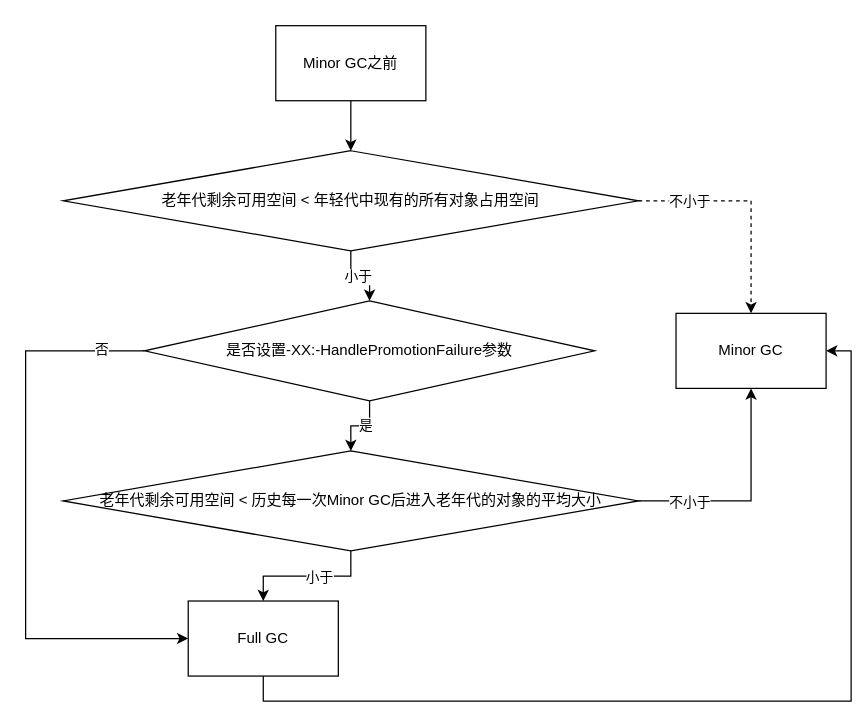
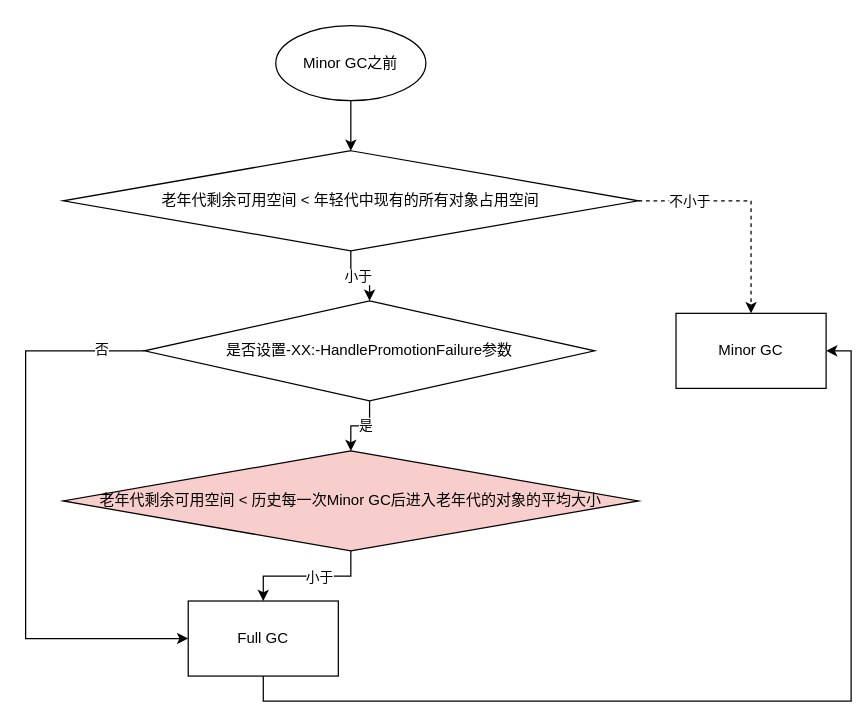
  <mxCell id="0" />
  <mxCell id="1" parent="0" />
  <mxCell id="2" value="" style="edgeStyle=orthogonalEdgeStyle;rounded=0;orthogonalLoop=1;jettySize=auto;html=1;" edge="1" parent="1" source="3" target="8"><mxGeometry relative="1" as="geometry" /></mxCell>
- <mxCell id="3" value="Minor GC之前" style="rounded=0;whiteSpace=wrap;html=1;" vertex="1" parent="1"><mxGeometry x="220" y="20" width="120" height="60" as="geometry" /></mxCell>
+ <mxCell id="3" value="Minor GC之前" style="ellipse;whiteSpace=wrap;html=1;" vertex="1" parent="1"><mxGeometry x="220" y="20" width="120" height="60" as="geometry" /></mxCell>
  <mxCell id="4" value="" style="edgeStyle=orthogonalEdgeStyle;rounded=0;orthogonalLoop=1;jettySize=auto;html=1;" edge="1" parent="1" source="8" target="13"><mxGeometry relative="1" as="geometry" /></mxCell>
  <mxCell id="5" value="小于" style="edgeLabel;html=1;align=center;verticalAlign=middle;resizable=0;points=[];" vertex="1" connectable="0" parent="4"><mxGeometry x="-0.091" relative="1" as="geometry"><mxPoint as="offset" /></mxGeometry></mxCell>
  <mxCell id="6" style="edgeStyle=orthogonalEdgeStyle;rounded=0;orthogonalLoop=1;jettySize=auto;html=1;entryX=0.5;entryY=0;entryDx=0;entryDy=0;dashed=1;" edge="1" parent="1" source="8" target="21"><mxGeometry relative="1" as="geometry" /></mxCell>
  <mxCell id="7" value="不小于" style="edgeLabel;html=1;align=center;verticalAlign=middle;resizable=0;points=[];" vertex="1" connectable="0" parent="6"><mxGeometry x="-0.265" relative="1" as="geometry"><mxPoint x="-26" as="offset" /></mxGeometry></mxCell>
  <mxCell id="8" value="老年代剩余可用空间 &amp;lt; 年轻代中现有的所有对象占用空间" style="rhombus;whiteSpace=wrap;html=1;" vertex="1" parent="1"><mxGeometry x="50" y="120" width="460" height="80" as="geometry" /></mxCell>
  <mxCell id="9" value="" style="edgeStyle=orthogonalEdgeStyle;rounded=0;orthogonalLoop=1;jettySize=auto;html=1;" edge="1" parent="1" source="13" target="18"><mxGeometry relative="1" as="geometry" /></mxCell>
  <mxCell id="10" value="是" style="edgeLabel;html=1;align=center;verticalAlign=middle;resizable=0;points=[];" vertex="1" connectable="0" parent="9"><mxGeometry x="-0.121" y="-1" relative="1" as="geometry"><mxPoint as="offset" /></mxGeometry></mxCell>
  <mxCell id="11" style="edgeStyle=orthogonalEdgeStyle;rounded=0;orthogonalLoop=1;jettySize=auto;html=1;exitX=0;exitY=0.5;exitDx=0;exitDy=0;entryX=0;entryY=0.5;entryDx=0;entryDy=0;" edge="1" parent="1" source="13" target="20"><mxGeometry relative="1" as="geometry"><Array as="points"><mxPoint x="20" y="280" /><mxPoint x="20" y="510" /></Array></mxGeometry></mxCell>
  <mxCell id="12" value="否" style="edgeLabel;html=1;align=center;verticalAlign=middle;resizable=0;points=[];" vertex="1" connectable="0" parent="11"><mxGeometry x="-0.844" y="-2" relative="1" as="geometry"><mxPoint as="offset" /></mxGeometry></mxCell>
  <mxCell id="13" value="是否设置-XX:-HandlePromotionFailure参数" style="rhombus;whiteSpace=wrap;html=1;" vertex="1" parent="1"><mxGeometry x="115" y="240" width="360" height="80" as="geometry" /></mxCell>
  <mxCell id="14" value="" style="edgeStyle=orthogonalEdgeStyle;rounded=0;orthogonalLoop=1;jettySize=auto;html=1;" edge="1" parent="1" source="18" target="20"><mxGeometry relative="1" as="geometry" /></mxCell>
  <mxCell id="15" value="小于" style="edgeLabel;html=1;align=center;verticalAlign=middle;resizable=0;points=[];" vertex="1" connectable="0" parent="14"><mxGeometry x="-0.168" relative="1" as="geometry"><mxPoint as="offset" /></mxGeometry></mxCell>
- <mxCell id="16" style="edgeStyle=orthogonalEdgeStyle;rounded=0;orthogonalLoop=1;jettySize=auto;html=1;exitX=1;exitY=0.5;exitDx=0;exitDy=0;entryX=0.5;entryY=1;entryDx=0;entryDy=0;" edge="1" parent="1" source="18" target="21"><mxGeometry relative="1" as="geometry" /></mxCell>
- <mxCell id="17" value="不小于" style="edgeLabel;html=1;align=center;verticalAlign=middle;resizable=0;points=[];" vertex="1" connectable="0" parent="16"><mxGeometry x="-0.263" y="1" relative="1" as="geometry"><mxPoint x="-26" y="1" as="offset" /></mxGeometry></mxCell>
- <mxCell id="18" value="老年代剩余可用空间 &amp;lt; 历史每一次Minor GC后进入老年代的对象的平均大小" style="rhombus;whiteSpace=wrap;html=1;" vertex="1" parent="1"><mxGeometry x="50" y="360" width="460" height="80" as="geometry" /></mxCell>
+ <mxCell id="18" value="老年代剩余可用空间 &amp;lt; 历史每一次Minor GC后进入老年代的对象的平均大小" style="rhombus;whiteSpace=wrap;html=1;fillColor=#f8cecc;" vertex="1" parent="1"><mxGeometry x="50" y="360" width="460" height="80" as="geometry" /></mxCell>
  <mxCell id="19" style="edgeStyle=orthogonalEdgeStyle;rounded=0;orthogonalLoop=1;jettySize=auto;html=1;exitX=0.5;exitY=1;exitDx=0;exitDy=0;entryX=1;entryY=0.5;entryDx=0;entryDy=0;" edge="1" parent="1" source="20" target="21"><mxGeometry relative="1" as="geometry" /></mxCell>
  <mxCell id="20" value="Full GC" style="rounded=0;whiteSpace=wrap;html=1;" vertex="1" parent="1"><mxGeometry x="150" y="480" width="120" height="60" as="geometry" /></mxCell>
  <mxCell id="21" value="Minor GC" style="rounded=0;whiteSpace=wrap;html=1;" vertex="1" parent="1"><mxGeometry x="540" y="250" width="120" height="60" as="geometry" /></mxCell>
